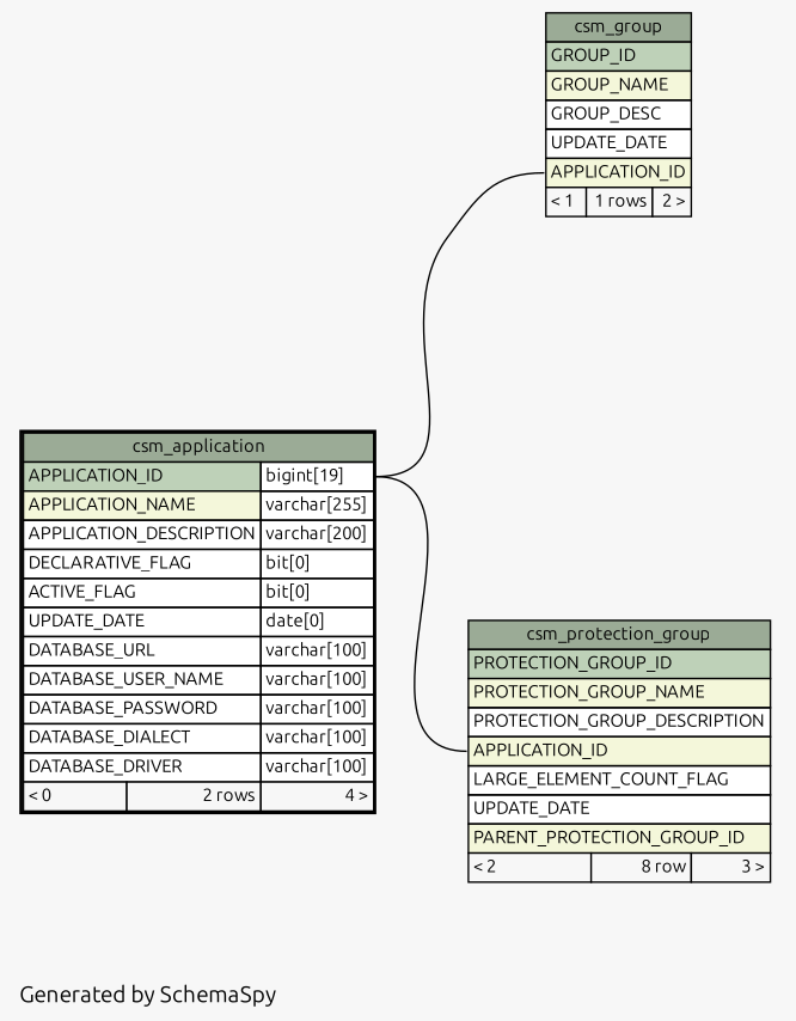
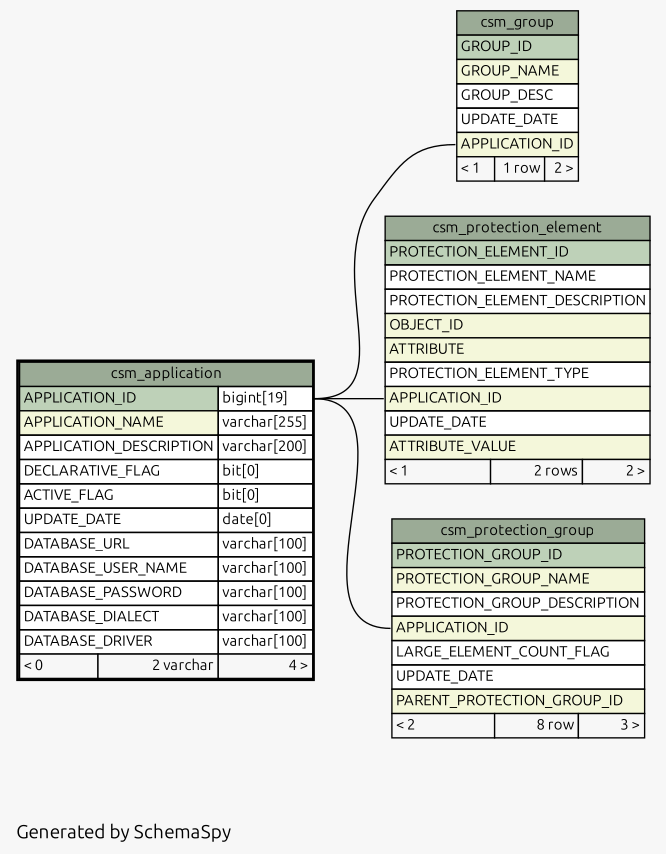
  digraph {
    bgcolor="#f7f7f7"
    fontname=Ubuntu
    label="\nGenerated by SchemaSpy"
    labeljust=l
    rankdir=RL
    node [fontname=Ubuntu fontsize=11 shape=plaintext]
    edge [arrowhead=none arrowsize=0.8 arrowtail=crowtee fontname=Ubuntu headport="APPLICATION_ID.type:e" tailport="APPLICATION_ID:w"]
-   n1 [label=<     <TABLE BORDER="0" CELLBORDER="1" CELLSPACING="0" BGCOLOR="#ffffff">       <TR><TD PORT="csm_group.heading" COLSPAN="3" BGCOLOR="#9bab96" ALIGN="CENTER">csm_group</TD></TR>       <TR><TD PORT="GROUP_ID" COLSPAN="3" BGCOLOR="#bed1b8" ALIGN="LEFT">GROUP_ID</TD></TR>       <TR><TD PORT="GROUP_NAME" COLSPAN="3" BGCOLOR="#f4f7da" ALIGN="LEFT">GROUP_NAME</TD></TR>       <TR><TD PORT="GROUP_DESC" COLSPAN="3" ALIGN="LEFT">GROUP_DESC</TD></TR>       <TR><TD PORT="UPDATE_DATE" COLSPAN="3" ALIGN="LEFT">UPDATE_DATE</TD></TR>       <TR><TD PORT="APPLICATION_ID" COLSPAN="3" BGCOLOR="#f4f7da" ALIGN="LEFT">APPLICATION_ID</TD></TR>       <TR><TD ALIGN="LEFT" BGCOLOR="#f7f7f7">&lt; 1</TD><TD ALIGN="RIGHT" BGCOLOR="#f7f7f7">1 rows</TD><TD ALIGN="RIGHT" BGCOLOR="#f7f7f7">2 &gt;</TD></TR>     </TABLE>>]
-   n2 [label=<     <TABLE BORDER="2" CELLBORDER="1" CELLSPACING="0" BGCOLOR="#ffffff">       <TR><TD PORT="csm_application.heading" COLSPAN="3" BGCOLOR="#9bab96" ALIGN="CENTER">csm_application</TD></TR>       <TR><TD PORT="APPLICATION_ID" COLSPAN="2" BGCOLOR="#bed1b8" ALIGN="LEFT">APPLICATION_ID</TD><TD PORT="APPLICATION_ID.type" ALIGN="LEFT">bigint[19]</TD></TR>       <TR><TD PORT="APPLICATION_NAME" COLSPAN="2" BGCOLOR="#f4f7da" ALIGN="LEFT">APPLICATION_NAME</TD><TD PORT="APPLICATION_NAME.type" ALIGN="LEFT">varchar[255]</TD></TR>       <TR><TD PORT="APPLICATION_DESCRIPTION" COLSPAN="2" ALIGN="LEFT">APPLICATION_DESCRIPTION</TD><TD PORT="APPLICATION_DESCRIPTION.type" ALIGN="LEFT">varchar[200]</TD></TR>       <TR><TD PORT="DECLARATIVE_FLAG" COLSPAN="2" ALIGN="LEFT">DECLARATIVE_FLAG</TD><TD PORT="DECLARATIVE_FLAG.type" ALIGN="LEFT">bit[0]</TD></TR>       <TR><TD PORT="ACTIVE_FLAG" COLSPAN="2" ALIGN="LEFT">ACTIVE_FLAG</TD><TD PORT="ACTIVE_FLAG.type" ALIGN="LEFT">bit[0]</TD></TR>       <TR><TD PORT="UPDATE_DATE" COLSPAN="2" ALIGN="LEFT">UPDATE_DATE</TD><TD PORT="UPDATE_DATE.type" ALIGN="LEFT">date[0]</TD></TR>       <TR><TD PORT="DATABASE_URL" COLSPAN="2" ALIGN="LEFT">DATABASE_URL</TD><TD PORT="DATABASE_URL.type" ALIGN="LEFT">varchar[100]</TD></TR>       <TR><TD PORT="DATABASE_USER_NAME" COLSPAN="2" ALIGN="LEFT">DATABASE_USER_NAME</TD><TD PORT="DATABASE_USER_NAME.type" ALIGN="LEFT">varchar[100]</TD></TR>       <TR><TD PORT="DATABASE_PASSWORD" COLSPAN="2" ALIGN="LEFT">DATABASE_PASSWORD</TD><TD PORT="DATABASE_PASSWORD.type" ALIGN="LEFT">varchar[100]</TD></TR>       <TR><TD PORT="DATABASE_DIALECT" COLSPAN="2" ALIGN="LEFT">DATABASE_DIALECT</TD><TD PORT="DATABASE_DIALECT.type" ALIGN="LEFT">varchar[100]</TD></TR>       <TR><TD PORT="DATABASE_DRIVER" COLSPAN="2" ALIGN="LEFT">DATABASE_DRIVER</TD><TD PORT="DATABASE_DRIVER.type" ALIGN="LEFT">varchar[100]</TD></TR>       <TR><TD ALIGN="LEFT" BGCOLOR="#f7f7f7">&lt; 0</TD><TD ALIGN="RIGHT" BGCOLOR="#f7f7f7">2 rows</TD><TD ALIGN="RIGHT" BGCOLOR="#f7f7f7">4 &gt;</TD></TR>     </TABLE>>]
+   n1 [label=<     <TABLE BORDER="0" CELLBORDER="1" CELLSPACING="0" BGCOLOR="#ffffff">       <TR><TD PORT="csm_group.heading" COLSPAN="3" BGCOLOR="#9bab96" ALIGN="CENTER">csm_group</TD></TR>       <TR><TD PORT="GROUP_ID" COLSPAN="3" BGCOLOR="#bed1b8" ALIGN="LEFT">GROUP_ID</TD></TR>       <TR><TD PORT="GROUP_NAME" COLSPAN="3" BGCOLOR="#f4f7da" ALIGN="LEFT">GROUP_NAME</TD></TR>       <TR><TD PORT="GROUP_DESC" COLSPAN="3" ALIGN="LEFT">GROUP_DESC</TD></TR>       <TR><TD PORT="UPDATE_DATE" COLSPAN="3" ALIGN="LEFT">UPDATE_DATE</TD></TR>       <TR><TD PORT="APPLICATION_ID" COLSPAN="3" BGCOLOR="#f4f7da" ALIGN="LEFT">APPLICATION_ID</TD></TR>       <TR><TD ALIGN="LEFT" BGCOLOR="#f7f7f7">&lt; 1</TD><TD ALIGN="RIGHT" BGCOLOR="#f7f7f7">1 row</TD><TD ALIGN="RIGHT" BGCOLOR="#f7f7f7">2 &gt;</TD></TR>     </TABLE>>]
+   n2 [label=<     <TABLE BORDER="2" CELLBORDER="1" CELLSPACING="0" BGCOLOR="#ffffff">       <TR><TD PORT="csm_application.heading" COLSPAN="3" BGCOLOR="#9bab96" ALIGN="CENTER">csm_application</TD></TR>       <TR><TD PORT="APPLICATION_ID" COLSPAN="2" BGCOLOR="#bed1b8" ALIGN="LEFT">APPLICATION_ID</TD><TD PORT="APPLICATION_ID.type" ALIGN="LEFT">bigint[19]</TD></TR>       <TR><TD PORT="APPLICATION_NAME" COLSPAN="2" BGCOLOR="#f4f7da" ALIGN="LEFT">APPLICATION_NAME</TD><TD PORT="APPLICATION_NAME.type" ALIGN="LEFT">varchar[255]</TD></TR>       <TR><TD PORT="APPLICATION_DESCRIPTION" COLSPAN="2" ALIGN="LEFT">APPLICATION_DESCRIPTION</TD><TD PORT="APPLICATION_DESCRIPTION.type" ALIGN="LEFT">varchar[200]</TD></TR>       <TR><TD PORT="DECLARATIVE_FLAG" COLSPAN="2" ALIGN="LEFT">DECLARATIVE_FLAG</TD><TD PORT="DECLARATIVE_FLAG.type" ALIGN="LEFT">bit[0]</TD></TR>       <TR><TD PORT="ACTIVE_FLAG" COLSPAN="2" ALIGN="LEFT">ACTIVE_FLAG</TD><TD PORT="ACTIVE_FLAG.type" ALIGN="LEFT">bit[0]</TD></TR>       <TR><TD PORT="UPDATE_DATE" COLSPAN="2" ALIGN="LEFT">UPDATE_DATE</TD><TD PORT="UPDATE_DATE.type" ALIGN="LEFT">date[0]</TD></TR>       <TR><TD PORT="DATABASE_URL" COLSPAN="2" ALIGN="LEFT">DATABASE_URL</TD><TD PORT="DATABASE_URL.type" ALIGN="LEFT">varchar[100]</TD></TR>       <TR><TD PORT="DATABASE_USER_NAME" COLSPAN="2" ALIGN="LEFT">DATABASE_USER_NAME</TD><TD PORT="DATABASE_USER_NAME.type" ALIGN="LEFT">varchar[100]</TD></TR>       <TR><TD PORT="DATABASE_PASSWORD" COLSPAN="2" ALIGN="LEFT">DATABASE_PASSWORD</TD><TD PORT="DATABASE_PASSWORD.type" ALIGN="LEFT">varchar[100]</TD></TR>       <TR><TD PORT="DATABASE_DIALECT" COLSPAN="2" ALIGN="LEFT">DATABASE_DIALECT</TD><TD PORT="DATABASE_DIALECT.type" ALIGN="LEFT">varchar[100]</TD></TR>       <TR><TD PORT="DATABASE_DRIVER" COLSPAN="2" ALIGN="LEFT">DATABASE_DRIVER</TD><TD PORT="DATABASE_DRIVER.type" ALIGN="LEFT">varchar[100]</TD></TR>       <TR><TD ALIGN="LEFT" BGCOLOR="#f7f7f7">&lt; 0</TD><TD ALIGN="RIGHT" BGCOLOR="#f7f7f7">2 varchar</TD><TD ALIGN="RIGHT" BGCOLOR="#f7f7f7">4 &gt;</TD></TR>     </TABLE>>]
+   n3 [label=<     <TABLE BORDER="0" CELLBORDER="1" CELLSPACING="0" BGCOLOR="#ffffff">       <TR><TD PORT="csm_protection_element.heading" COLSPAN="3" BGCOLOR="#9bab96" ALIGN="CENTER">csm_protection_element</TD></TR>       <TR><TD PORT="PROTECTION_ELEMENT_ID" COLSPAN="3" BGCOLOR="#bed1b8" ALIGN="LEFT">PROTECTION_ELEMENT_ID</TD></TR>       <TR><TD PORT="PROTECTION_ELEMENT_NAME" COLSPAN="3" ALIGN="LEFT">PROTECTION_ELEMENT_NAME</TD></TR>       <TR><TD PORT="PROTECTION_ELEMENT_DESCRIPTION" COLSPAN="3" ALIGN="LEFT">PROTECTION_ELEMENT_DESCRIPTION</TD></TR>       <TR><TD PORT="OBJECT_ID" COLSPAN="3" BGCOLOR="#f4f7da" ALIGN="LEFT">OBJECT_ID</TD></TR>       <TR><TD PORT="ATTRIBUTE" COLSPAN="3" BGCOLOR="#f4f7da" ALIGN="LEFT">ATTRIBUTE</TD></TR>       <TR><TD PORT="PROTECTION_ELEMENT_TYPE" COLSPAN="3" ALIGN="LEFT">PROTECTION_ELEMENT_TYPE</TD></TR>       <TR><TD PORT="APPLICATION_ID" COLSPAN="3" BGCOLOR="#f4f7da" ALIGN="LEFT">APPLICATION_ID</TD></TR>       <TR><TD PORT="UPDATE_DATE" COLSPAN="3" ALIGN="LEFT">UPDATE_DATE</TD></TR>       <TR><TD PORT="ATTRIBUTE_VALUE" COLSPAN="3" BGCOLOR="#f4f7da" ALIGN="LEFT">ATTRIBUTE_VALUE</TD></TR>       <TR><TD ALIGN="LEFT" BGCOLOR="#f7f7f7">&lt; 1</TD><TD ALIGN="RIGHT" BGCOLOR="#f7f7f7">2 rows</TD><TD ALIGN="RIGHT" BGCOLOR="#f7f7f7">2 &gt;</TD></TR>     </TABLE>>]
    n4 [label=<     <TABLE BORDER="0" CELLBORDER="1" CELLSPACING="0" BGCOLOR="#ffffff">       <TR><TD PORT="csm_protection_group.heading" COLSPAN="3" BGCOLOR="#9bab96" ALIGN="CENTER">csm_protection_group</TD></TR>       <TR><TD PORT="PROTECTION_GROUP_ID" COLSPAN="3" BGCOLOR="#bed1b8" ALIGN="LEFT">PROTECTION_GROUP_ID</TD></TR>       <TR><TD PORT="PROTECTION_GROUP_NAME" COLSPAN="3" BGCOLOR="#f4f7da" ALIGN="LEFT">PROTECTION_GROUP_NAME</TD></TR>       <TR><TD PORT="PROTECTION_GROUP_DESCRIPTION" COLSPAN="3" ALIGN="LEFT">PROTECTION_GROUP_DESCRIPTION</TD></TR>       <TR><TD PORT="APPLICATION_ID" COLSPAN="3" BGCOLOR="#f4f7da" ALIGN="LEFT">APPLICATION_ID</TD></TR>       <TR><TD PORT="LARGE_ELEMENT_COUNT_FLAG" COLSPAN="3" ALIGN="LEFT">LARGE_ELEMENT_COUNT_FLAG</TD></TR>       <TR><TD PORT="UPDATE_DATE" COLSPAN="3" ALIGN="LEFT">UPDATE_DATE</TD></TR>       <TR><TD PORT="PARENT_PROTECTION_GROUP_ID" COLSPAN="3" BGCOLOR="#f4f7da" ALIGN="LEFT">PARENT_PROTECTION_GROUP_ID</TD></TR>       <TR><TD ALIGN="LEFT" BGCOLOR="#f7f7f7">&lt; 2</TD><TD ALIGN="RIGHT" BGCOLOR="#f7f7f7">8 row</TD><TD ALIGN="RIGHT" BGCOLOR="#f7f7f7">3 &gt;</TD></TR>     </TABLE>>]
    n1 -> n2
+   n3 -> n2
    n4 -> n2
  }
